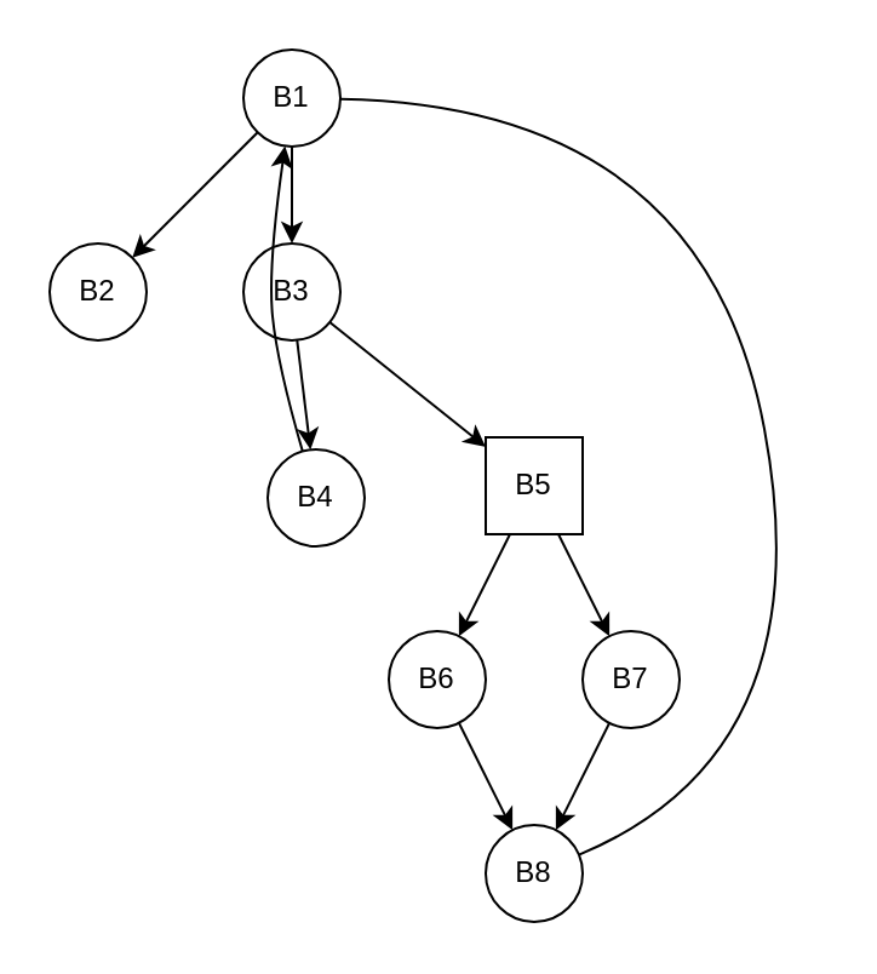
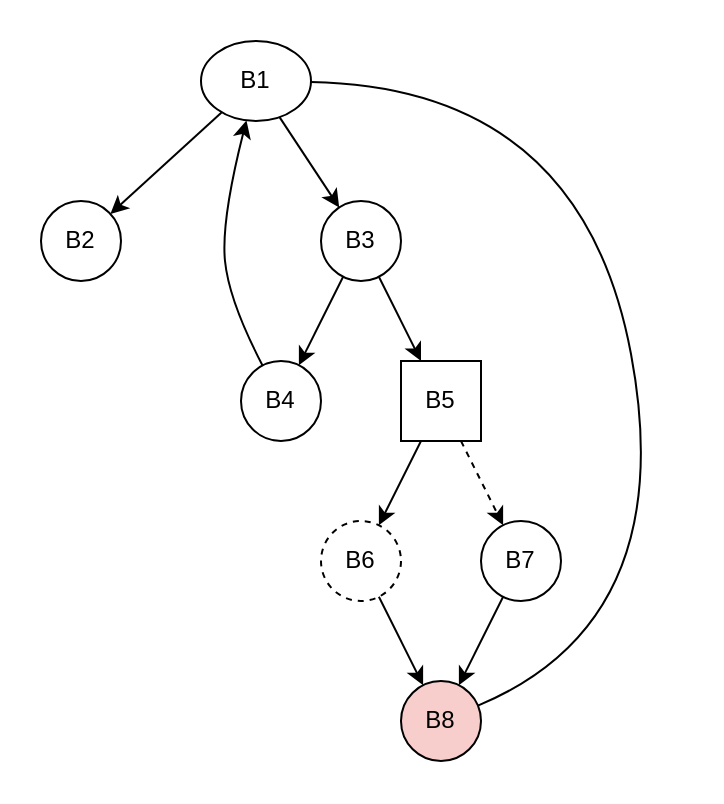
  <mxCell id="0" />
  <mxCell id="1" parent="0" />
- <mxCell id="2" value="B1" style="ellipse;whiteSpace=wrap;html=1;aspect=fixed;" parent="1" vertex="1"><mxGeometry x="100" y="20" width="40" height="40" as="geometry" /></mxCell>
- <mxCell id="3" value="B3" style="ellipse;whiteSpace=wrap;html=1;aspect=fixed;" parent="1" vertex="1"><mxGeometry x="100" y="100" width="40" height="40" as="geometry" /></mxCell>
+ <mxCell id="2" value="B1" style="ellipse;whiteSpace=wrap;html=1;aspect=fixed;" parent="1" vertex="1"><mxGeometry x="100" y="20" width="55" height="40" as="geometry" /></mxCell>
+ <mxCell id="3" value="B3" style="ellipse;whiteSpace=wrap;html=1;aspect=fixed;" parent="1" vertex="1"><mxGeometry x="160" y="100" width="40" height="40" as="geometry" /></mxCell>
  <mxCell id="4" value="B2" style="ellipse;whiteSpace=wrap;html=1;aspect=fixed;" parent="1" vertex="1"><mxGeometry x="20" y="100" width="40" height="40" as="geometry" /></mxCell>
  <mxCell id="5" value="" style="endArrow=classic;html=1;" parent="1" source="2" target="3" edge="1"><mxGeometry width="50" height="50" relative="1" as="geometry"><mxPoint x="120" y="250" as="sourcePoint" /><mxPoint x="170" y="200" as="targetPoint" /></mxGeometry></mxCell>
  <mxCell id="6" value="" style="endArrow=classic;html=1;" parent="1" source="2" target="4" edge="1"><mxGeometry width="50" height="50" relative="1" as="geometry"><mxPoint x="120" y="250" as="sourcePoint" /><mxPoint x="170" y="200" as="targetPoint" /></mxGeometry></mxCell>
- <mxCell id="7" value="B4" style="ellipse;whiteSpace=wrap;html=1;aspect=fixed;" parent="1" vertex="1"><mxGeometry x="110" y="185" width="40" height="40" as="geometry" /></mxCell>
- <mxCell id="8" value="B6" style="ellipse;whiteSpace=wrap;html=1;aspect=fixed;" parent="1" vertex="1"><mxGeometry x="160" y="260" width="40" height="40" as="geometry" /></mxCell>
+ <mxCell id="7" value="B4" style="ellipse;whiteSpace=wrap;html=1;aspect=fixed;" parent="1" vertex="1"><mxGeometry x="120" y="180" width="40" height="40" as="geometry" /></mxCell>
+ <mxCell id="8" value="B6" style="ellipse;whiteSpace=wrap;html=1;aspect=fixed;dashed=1;" parent="1" vertex="1"><mxGeometry x="160" y="260" width="40" height="40" as="geometry" /></mxCell>
  <mxCell id="9" value="B7" style="ellipse;whiteSpace=wrap;html=1;aspect=fixed;" parent="1" vertex="1"><mxGeometry x="240" y="260" width="40" height="40" as="geometry" /></mxCell>
- <mxCell id="10" value="B8" style="ellipse;whiteSpace=wrap;html=1;aspect=fixed;" parent="1" vertex="1"><mxGeometry x="200" y="340" width="40" height="40" as="geometry" /></mxCell>
+ <mxCell id="10" value="B8" style="ellipse;whiteSpace=wrap;html=1;aspect=fixed;fillColor=#f8cecc;" parent="1" vertex="1"><mxGeometry x="200" y="340" width="40" height="40" as="geometry" /></mxCell>
  <mxCell id="11" value="" style="endArrow=classic;html=1;" parent="1" source="8" target="10" edge="1"><mxGeometry width="50" height="50" relative="1" as="geometry"><mxPoint x="120" y="330" as="sourcePoint" /><mxPoint x="170" y="280" as="targetPoint" /></mxGeometry></mxCell>
  <mxCell id="12" value="" style="endArrow=classic;html=1;" parent="1" source="9" target="10" edge="1"><mxGeometry width="50" height="50" relative="1" as="geometry"><mxPoint x="120" y="330" as="sourcePoint" /><mxPoint x="170" y="280" as="targetPoint" /></mxGeometry></mxCell>
  <mxCell id="13" value="" style="endArrow=classic;html=1;" parent="1" source="3" target="7" edge="1"><mxGeometry width="50" height="50" relative="1" as="geometry"><mxPoint x="120" y="330" as="sourcePoint" /><mxPoint x="170" y="280" as="targetPoint" /></mxGeometry></mxCell>
  <mxCell id="14" value="B5" style="whiteSpace=wrap;html=1;aspect=fixed;rounded=0;" vertex="1" parent="1"><mxGeometry x="200" y="180" width="40" height="40" as="geometry" /></mxCell>
  <mxCell id="15" value="" style="endArrow=classic;html=1;" edge="1" parent="1" source="3" target="14"><mxGeometry width="50" height="50" relative="1" as="geometry"><mxPoint x="130" y="280" as="sourcePoint" /><mxPoint x="180" y="230" as="targetPoint" /></mxGeometry></mxCell>
  <mxCell id="16" value="" style="endArrow=classic;html=1;" edge="1" parent="1" source="14" target="8"><mxGeometry width="50" height="50" relative="1" as="geometry"><mxPoint x="130" y="280" as="sourcePoint" /><mxPoint x="180" y="230" as="targetPoint" /></mxGeometry></mxCell>
- <mxCell id="17" value="" style="endArrow=classic;html=1;" edge="1" parent="1" source="14" target="9"><mxGeometry width="50" height="50" relative="1" as="geometry"><mxPoint x="130" y="340" as="sourcePoint" /><mxPoint x="180" y="350" as="targetPoint" /></mxGeometry></mxCell>
+ <mxCell id="17" value="" style="endArrow=classic;html=1;dashed=1;" edge="1" parent="1" source="14" target="9"><mxGeometry width="50" height="50" relative="1" as="geometry"><mxPoint x="130" y="340" as="sourcePoint" /><mxPoint x="180" y="350" as="targetPoint" /></mxGeometry></mxCell>
  <mxCell id="18" value="" style="curved=1;endArrow=none;html=1;" edge="1" parent="1" source="10" target="2"><mxGeometry width="50" height="50" relative="1" as="geometry"><mxPoint x="130" y="250" as="sourcePoint" /><mxPoint x="180" y="200" as="targetPoint" /><Array as="points"><mxPoint x="340" y="310" /><mxPoint x="290" y="43" /></Array></mxGeometry></mxCell>
  <mxCell id="19" value="" style="curved=1;endArrow=classic;html=1;" edge="1" parent="1" source="7" target="2"><mxGeometry width="50" height="50" relative="1" as="geometry"><mxPoint x="30" y="270" as="sourcePoint" /><mxPoint x="80" y="220" as="targetPoint" /><Array as="points"><mxPoint x="114" y="150" /><mxPoint x="110" y="110" /></Array></mxGeometry></mxCell>
